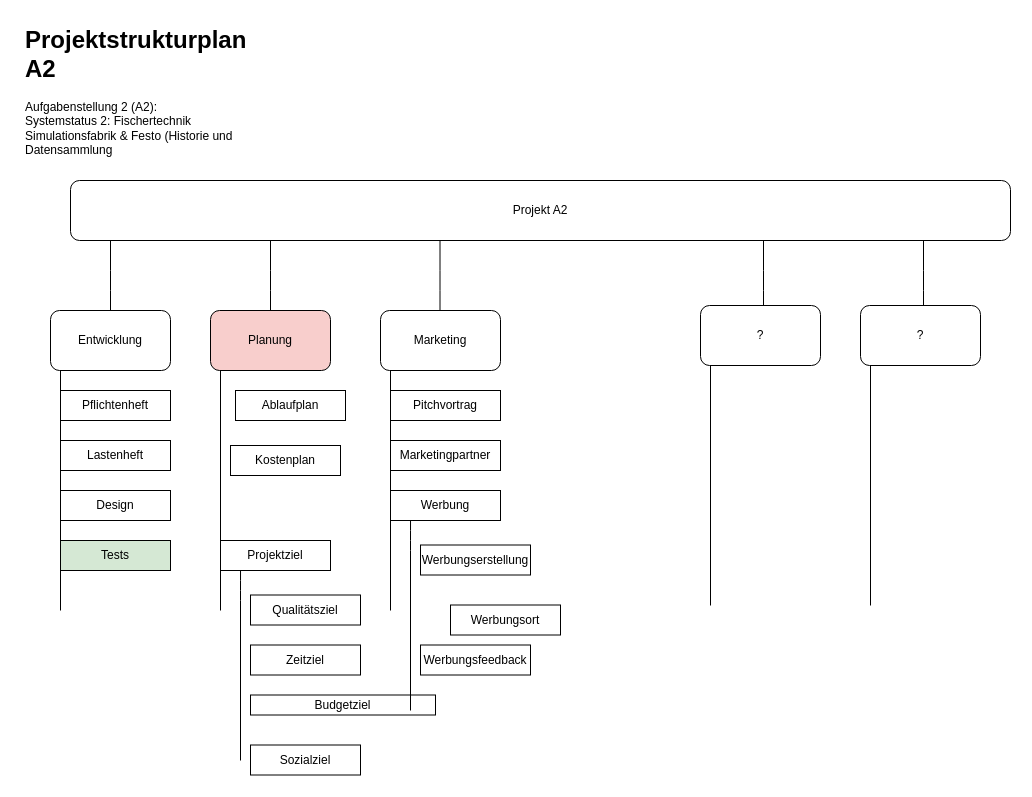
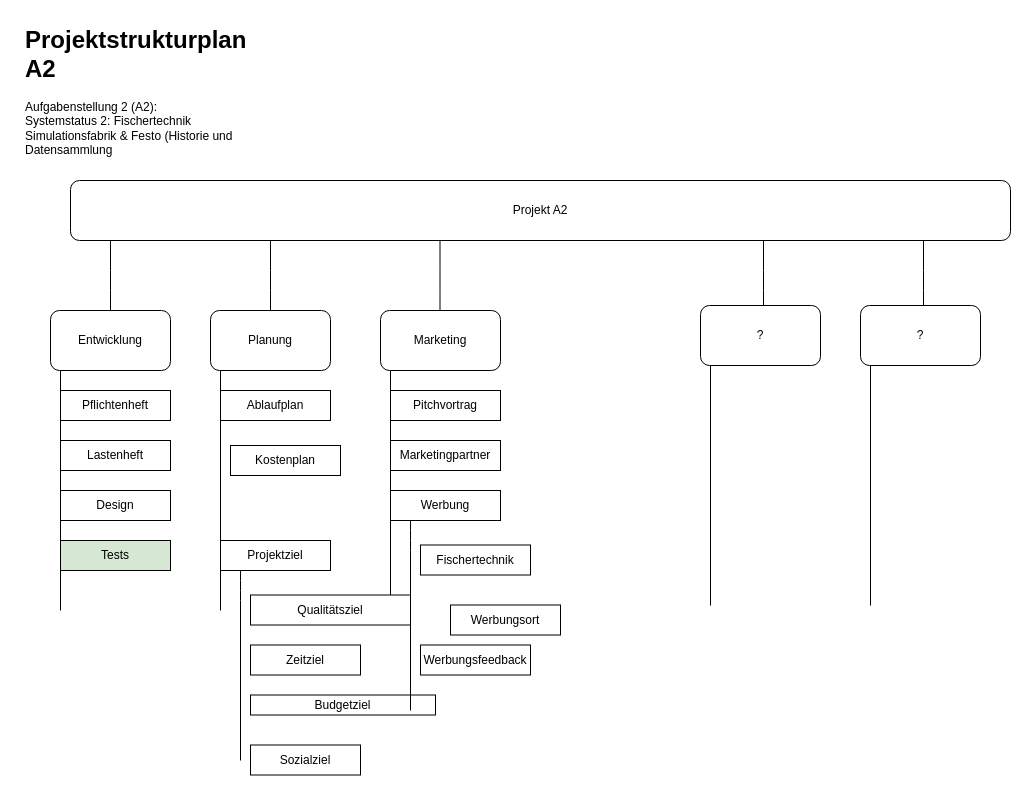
  <mxCell id="0" />
  <mxCell id="1" parent="0" />
  <mxCell id="2" value="Projekt A2" style="rounded=1;whiteSpace=wrap;html=1;" vertex="1" parent="1"><mxGeometry x="70" y="180" width="940" height="60" as="geometry" /></mxCell>
  <mxCell id="3" value="&lt;h1&gt;Projektstrukturplan A2&lt;/h1&gt;&lt;p&gt;Aufgabenstellung 2 (A2):&amp;nbsp;&lt;br&gt;Systemstatus 2: Fischertechnik Simulationsfabrik &amp;amp; Festo (Historie und Datensammlung&lt;/p&gt;&lt;p&gt;&lt;br&gt;&lt;/p&gt;" style="text;html=1;strokeColor=none;fillColor=none;spacing=5;spacingTop=-20;whiteSpace=wrap;overflow=hidden;rounded=0;" vertex="1" parent="1"><mxGeometry x="20" y="20" width="250" height="140" as="geometry" /></mxCell>
  <mxCell id="4" value="" style="endArrow=none;html=1;" edge="1" parent="1"><mxGeometry width="50" height="50" relative="1" as="geometry"><mxPoint x="110" y="310" as="sourcePoint" /><mxPoint x="110" y="240" as="targetPoint" /><Array as="points"><mxPoint x="110" y="280" /></Array></mxGeometry></mxCell>
  <mxCell id="5" value="Entwicklung&lt;br&gt;" style="rounded=1;whiteSpace=wrap;html=1;" vertex="1" parent="1"><mxGeometry x="50" y="310" width="120" height="60" as="geometry" /></mxCell>
  <mxCell id="6" value="" style="endArrow=none;html=1;" edge="1" parent="1"><mxGeometry width="50" height="50" relative="1" as="geometry"><mxPoint x="270" y="310" as="sourcePoint" /><mxPoint x="270" y="240" as="targetPoint" /><Array as="points"><mxPoint x="270" y="280" /></Array></mxGeometry></mxCell>
  <mxCell id="7" value="" style="endArrow=none;html=1;" edge="1" parent="1"><mxGeometry width="50" height="50" relative="1" as="geometry"><mxPoint x="439.5" y="310" as="sourcePoint" /><mxPoint x="439.5" y="240" as="targetPoint" /><Array as="points"><mxPoint x="439.5" y="280" /></Array></mxGeometry></mxCell>
  <mxCell id="8" value="" style="endArrow=none;html=1;" edge="1" parent="1"><mxGeometry width="50" height="50" relative="1" as="geometry"><mxPoint x="763" y="310" as="sourcePoint" /><mxPoint x="763" y="240" as="targetPoint" /><Array as="points"><mxPoint x="763" y="280" /></Array></mxGeometry></mxCell>
  <mxCell id="9" value="" style="endArrow=none;html=1;" edge="1" parent="1"><mxGeometry width="50" height="50" relative="1" as="geometry"><mxPoint x="923" y="310" as="sourcePoint" /><mxPoint x="923" y="240" as="targetPoint" /><Array as="points"><mxPoint x="923" y="280" /></Array></mxGeometry></mxCell>
- <mxCell id="10" value="Planung" style="rounded=1;whiteSpace=wrap;html=1;fillColor=#f8cecc;" vertex="1" parent="1"><mxGeometry x="210" y="310" width="120" height="60" as="geometry" /></mxCell>
+ <mxCell id="10" value="Planung" style="rounded=1;whiteSpace=wrap;html=1;" vertex="1" parent="1"><mxGeometry x="210" y="310" width="120" height="60" as="geometry" /></mxCell>
  <mxCell id="11" value="Marketing" style="rounded=1;whiteSpace=wrap;html=1;" vertex="1" parent="1"><mxGeometry x="380" y="310" width="120" height="60" as="geometry" /></mxCell>
  <mxCell id="12" value="?" style="rounded=1;whiteSpace=wrap;html=1;" vertex="1" parent="1"><mxGeometry x="700" y="305" width="120" height="60" as="geometry" /></mxCell>
  <mxCell id="13" value="?" style="rounded=1;whiteSpace=wrap;html=1;" vertex="1" parent="1"><mxGeometry x="860" y="305" width="120" height="60" as="geometry" /></mxCell>
  <mxCell id="14" value="" style="endArrow=none;html=1;" edge="1" parent="1"><mxGeometry width="50" height="50" relative="1" as="geometry"><mxPoint x="60" y="610" as="sourcePoint" /><mxPoint x="60" y="370" as="targetPoint" /></mxGeometry></mxCell>
  <mxCell id="15" value="" style="endArrow=none;html=1;" edge="1" parent="1"><mxGeometry width="50" height="50" relative="1" as="geometry"><mxPoint x="220" y="610" as="sourcePoint" /><mxPoint x="220" y="370" as="targetPoint" /></mxGeometry></mxCell>
  <mxCell id="16" value="" style="endArrow=none;html=1;" edge="1" parent="1"><mxGeometry width="50" height="50" relative="1" as="geometry"><mxPoint x="390" y="610" as="sourcePoint" /><mxPoint x="390" y="370" as="targetPoint" /></mxGeometry></mxCell>
  <mxCell id="17" value="" style="endArrow=none;html=1;" edge="1" parent="1"><mxGeometry width="50" height="50" relative="1" as="geometry"><mxPoint x="710" y="605" as="sourcePoint" /><mxPoint x="710" y="365" as="targetPoint" /></mxGeometry></mxCell>
  <mxCell id="18" value="" style="endArrow=none;html=1;" edge="1" parent="1"><mxGeometry width="50" height="50" relative="1" as="geometry"><mxPoint x="870" y="605" as="sourcePoint" /><mxPoint x="870" y="365" as="targetPoint" /></mxGeometry></mxCell>
  <mxCell id="19" value="Pflichtenheft" style="rounded=0;whiteSpace=wrap;html=1;" vertex="1" parent="1"><mxGeometry x="60" y="390" width="110" height="30" as="geometry" /></mxCell>
  <mxCell id="20" value="Lastenheft" style="rounded=0;whiteSpace=wrap;html=1;" vertex="1" parent="1"><mxGeometry x="60" y="440" width="110" height="30" as="geometry" /></mxCell>
  <mxCell id="21" value="Design" style="rounded=0;whiteSpace=wrap;html=1;" vertex="1" parent="1"><mxGeometry x="60" y="490" width="110" height="30" as="geometry" /></mxCell>
  <mxCell id="22" value="Tests" style="rounded=0;whiteSpace=wrap;html=1;fillColor=#d5e8d4;" vertex="1" parent="1"><mxGeometry x="60" y="540" width="110" height="30" as="geometry" /></mxCell>
- <mxCell id="23" value="Ablaufplan" style="rounded=0;whiteSpace=wrap;html=1;" vertex="1" parent="1"><mxGeometry x="235" y="390" width="110" height="30" as="geometry" /></mxCell>
+ <mxCell id="23" value="Ablaufplan" style="rounded=0;whiteSpace=wrap;html=1;" vertex="1" parent="1"><mxGeometry x="220" y="390" width="110" height="30" as="geometry" /></mxCell>
  <mxCell id="24" value="Projektziel" style="rounded=0;whiteSpace=wrap;html=1;" vertex="1" parent="1"><mxGeometry x="220" y="540" width="110" height="30" as="geometry" /></mxCell>
  <mxCell id="25" value="Kostenplan" style="rounded=0;whiteSpace=wrap;html=1;" vertex="1" parent="1"><mxGeometry x="230" y="445" width="110" height="30" as="geometry" /></mxCell>
  <mxCell id="26" value="Pitchvortrag" style="rounded=0;whiteSpace=wrap;html=1;" vertex="1" parent="1"><mxGeometry x="390" y="390" width="110" height="30" as="geometry" /></mxCell>
  <mxCell id="27" value="" style="endArrow=none;html=1;entryX=0.364;entryY=1;entryDx=0;entryDy=0;entryPerimeter=0;" edge="1" parent="1"><mxGeometry width="50" height="50" relative="1" as="geometry"><mxPoint x="240" y="760" as="sourcePoint" /><mxPoint x="240.04" y="570" as="targetPoint" /><Array as="points"><mxPoint x="240" y="590" /></Array></mxGeometry></mxCell>
- <mxCell id="28" value="Qualitätsziel" style="rounded=0;whiteSpace=wrap;html=1;" vertex="1" parent="1"><mxGeometry x="250" y="594.5" width="110" height="30" as="geometry" /></mxCell>
+ <mxCell id="28" value="Qualitätsziel" style="rounded=0;whiteSpace=wrap;html=1;" vertex="1" parent="1"><mxGeometry x="250" y="594.5" width="160" height="30" as="geometry" /></mxCell>
  <mxCell id="29" value="Zeitziel" style="rounded=0;whiteSpace=wrap;html=1;" vertex="1" parent="1"><mxGeometry x="250" y="644.5" width="110" height="30" as="geometry" /></mxCell>
  <mxCell id="30" value="Budgetziel" style="rounded=0;whiteSpace=wrap;html=1;" vertex="1" parent="1"><mxGeometry x="250" y="694.5" width="185" height="20" as="geometry" /></mxCell>
  <mxCell id="31" value="Sozialziel" style="rounded=0;whiteSpace=wrap;html=1;" vertex="1" parent="1"><mxGeometry x="250" y="744.5" width="110" height="30" as="geometry" /></mxCell>
  <mxCell id="32" value="Marketingpartner" style="rounded=0;whiteSpace=wrap;html=1;" vertex="1" parent="1"><mxGeometry x="390" y="440" width="110" height="30" as="geometry" /></mxCell>
  <mxCell id="33" value="Werbung" style="rounded=0;whiteSpace=wrap;html=1;" vertex="1" parent="1"><mxGeometry x="390" y="490" width="110" height="30" as="geometry" /></mxCell>
  <mxCell id="34" value="" style="endArrow=none;html=1;entryX=0.364;entryY=1;entryDx=0;entryDy=0;entryPerimeter=0;" edge="1" parent="1"><mxGeometry width="50" height="50" relative="1" as="geometry"><mxPoint x="410" y="710" as="sourcePoint" /><mxPoint x="410.04" y="520" as="targetPoint" /><Array as="points"><mxPoint x="410" y="540" /></Array></mxGeometry></mxCell>
- <mxCell id="35" value="Werbungserstellung" style="rounded=0;whiteSpace=wrap;html=1;" vertex="1" parent="1"><mxGeometry x="420" y="544.5" width="110" height="30" as="geometry" /></mxCell>
+ <mxCell id="35" value="Fischertechnik" style="rounded=0;whiteSpace=wrap;html=1;" vertex="1" parent="1"><mxGeometry x="420" y="544.5" width="110" height="30" as="geometry" /></mxCell>
  <mxCell id="36" value="Werbungsort" style="rounded=0;whiteSpace=wrap;html=1;" vertex="1" parent="1"><mxGeometry x="450" y="604.5" width="110" height="30" as="geometry" /></mxCell>
  <mxCell id="37" value="Werbungsfeedback" style="rounded=0;whiteSpace=wrap;html=1;" vertex="1" parent="1"><mxGeometry x="420" y="644.5" width="110" height="30" as="geometry" /></mxCell>
